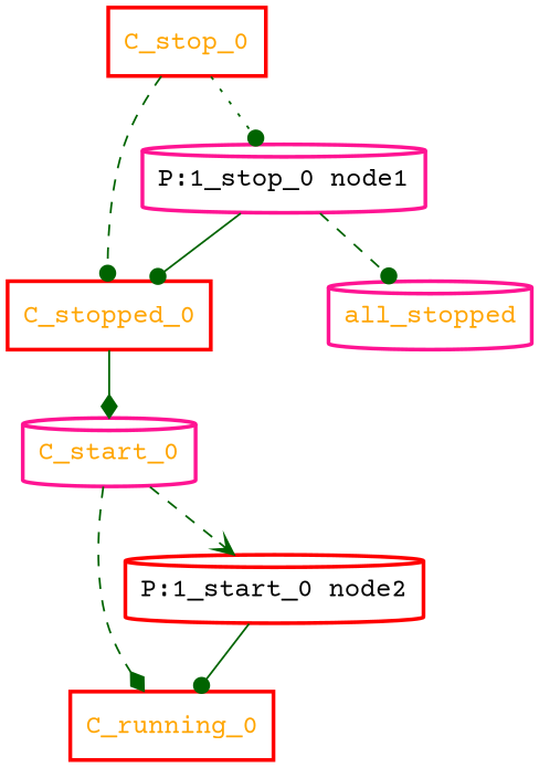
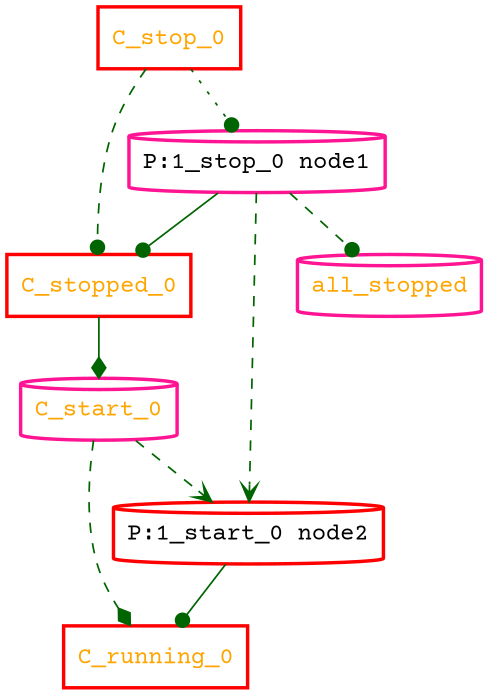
  digraph {
    fontname="Courier Prime"
    node [color=red fontcolor=orange style=bold shape=cylinder fontname="Courier Prime"]
    edge [style=dashed color=darkgreen arrowhead=dot fontname="Courier Prime"]
    C_running_0 [shape=box]
    C_start_0 [color=deeppink]
    "P:1_start_0 node2" [fontcolor=black]
    C_stop_0 [shape=box]
    C_stopped_0 [shape=box]
    "P:1_stop_0 node1" [color=deeppink fontcolor=black]
    all_stopped [color=deeppink]
    C_start_0 -> C_running_0 [arrowhead=diamond]
    C_start_0 -> "P:1_start_0 node2" [arrowhead=vee]
    "P:1_start_0 node2" -> C_running_0 [style=solid]
    C_stop_0 -> C_stopped_0
    C_stop_0 -> "P:1_stop_0 node1" [style=dotted]
    C_stopped_0 -> C_start_0 [style=solid arrowhead=diamond]
+   "P:1_stop_0 node1" -> "P:1_start_0 node2" [arrowhead=vee]
    "P:1_stop_0 node1" -> C_stopped_0 [style=solid]
    "P:1_stop_0 node1" -> all_stopped
  }
